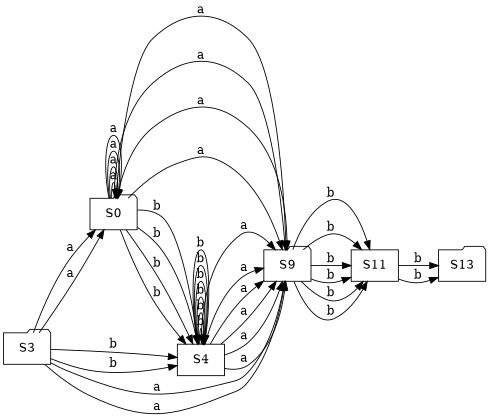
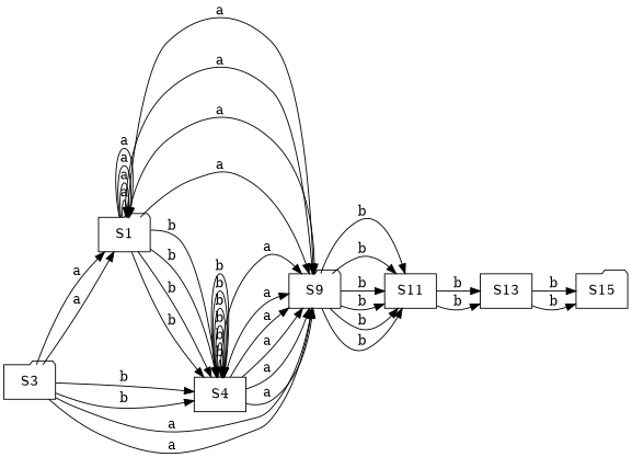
  digraph {
    rankdir=LR
    node [shape=folder]
    edge [color=black style=solid]
    S3
-   S1 [label=S0]
+   S1
    n3 [label=S4 shape=box]
    S9
    S11 [shape=box]
-   S13
+   S13 [shape=box]
+   S15
    S3 -> S1 [label=a]
    S3 -> S1 [label=a]
    S3 -> n3 [label=b]
    S3 -> n3 [label=b]
    S3 -> S9 [label=a]
    S3 -> S9 [label=a]
    S1 -> S1 [label=a]
    S1 -> S1 [label=a]
    S1 -> S1 [label=a]
    S1 -> S1 [label=a]
    S1 -> n3 [label=b]
    S1 -> n3 [label=b]
    S1 -> n3 [label=b]
    S1 -> n3 [label=b]
    S1 -> S9 [label=a]
    S1 -> S9 [label=a]
    S1 -> S9 [label=a]
    S1 -> S9 [label=a]
    n3 -> n3 [label=b]
    n3 -> n3 [label=b]
    n3 -> n3 [label=b]
    n3 -> n3 [label=b]
    n3 -> n3 [label=b]
    n3 -> n3 [label=b]
    n3 -> S9 [label=a]
    n3 -> S9 [label=a]
    n3 -> S9 [label=a]
    n3 -> S9 [label=a]
    n3 -> S9 [label=a]
    n3 -> S9 [label=a]
    S9 -> S11 [label=b]
    S9 -> S11 [label=b]
    S9 -> S11 [label=b]
    S9 -> S11 [label=b]
    S9 -> S11 [label=b]
    S9 -> S11 [label=b]
    S11 -> S13 [label=b]
    S11 -> S13 [label=b]
+   S13 -> S15 [label=b]
+   S13 -> S15 [label=b]
  }
